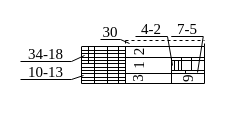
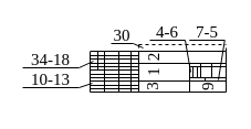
  <mxCell id="0" />
  <mxCell id="1" parent="0" />
  <mxCell id="2" value="" style="rounded=0;whiteSpace=wrap;html=1;fontSize=15;noLabel=1;fontColor=none;strokeColor=none;" vertex="1" parent="1"><mxGeometry x="100" y="26" width="21" height="19" as="geometry" /></mxCell>
  <mxCell id="3" value="" style="rounded=0;whiteSpace=wrap;html=1;fontSize=15;noLabel=1;fontColor=none;strokeColor=none;" vertex="1" parent="1"><mxGeometry x="170" y="23" width="34" height="22" as="geometry" /></mxCell>
  <mxCell id="4" value="" style="rounded=0;whiteSpace=wrap;html=1;fontSize=15;noLabel=1;fontColor=none;strokeColor=none;" parent="1" vertex="1"><mxGeometry x="135" y="23" width="32" height="22" as="geometry" /></mxCell>
  <mxCell id="5" value="" style="endArrow=none;html=1;fontSize=15;" parent="1" edge="1"><mxGeometry width="50" height="50" relative="1" as="geometry"><mxPoint x="81" y="83" as="sourcePoint" /><mxPoint x="81" y="46.333" as="targetPoint" /></mxGeometry></mxCell>
  <mxCell id="6" value="" style="endArrow=none;html=1;fontSize=15;" parent="1" edge="1"><mxGeometry width="50" height="50" relative="1" as="geometry"><mxPoint x="81" y="83" as="sourcePoint" /><mxPoint x="204" y="83" as="targetPoint" /></mxGeometry></mxCell>
  <mxCell id="7" value="" style="endArrow=none;html=1;fontSize=15;" parent="1" edge="1"><mxGeometry width="50" height="50" relative="1" as="geometry"><mxPoint x="204" y="83" as="sourcePoint" /><mxPoint x="204" y="46" as="targetPoint" /></mxGeometry></mxCell>
  <mxCell id="8" value="" style="endArrow=none;html=1;fontSize=15;" parent="1" edge="1"><mxGeometry width="50" height="50" relative="1" as="geometry"><mxPoint x="81" y="46" as="sourcePoint" /><mxPoint x="204" y="46" as="targetPoint" /></mxGeometry></mxCell>
  <mxCell id="9" value="&lt;font face=&quot;Verdana&quot; style=&quot;font-size: 15px&quot;&gt;7-5&lt;/font&gt;" style="text;html=1;strokeColor=none;fillColor=none;align=center;verticalAlign=middle;whiteSpace=wrap;rounded=0;fontSize=15;" parent="1" vertex="1"><mxGeometry x="170.75" y="20" width="32" height="16" as="geometry" /></mxCell>
  <mxCell id="10" value="" style="endArrow=none;html=1;fontSize=15;" parent="1" edge="1"><mxGeometry width="50" height="50" relative="1" as="geometry"><mxPoint x="88" y="63" as="sourcePoint" /><mxPoint x="88" y="46.003" as="targetPoint" /></mxGeometry></mxCell>
  <mxCell id="11" value="" style="endArrow=none;html=1;fontSize=15;" parent="1" edge="1"><mxGeometry width="50" height="50" relative="1" as="geometry"><mxPoint x="94" y="82.67" as="sourcePoint" /><mxPoint x="94" y="46.003" as="targetPoint" /></mxGeometry></mxCell>
  <mxCell id="12" value="" style="endArrow=none;html=1;fontSize=15;" parent="1" edge="1"><mxGeometry width="50" height="50" relative="1" as="geometry"><mxPoint x="107" y="82.67" as="sourcePoint" /><mxPoint x="107" y="46.003" as="targetPoint" /></mxGeometry></mxCell>
  <mxCell id="13" value="" style="endArrow=none;html=1;fontSize=15;" parent="1" edge="1"><mxGeometry width="50" height="50" relative="1" as="geometry"><mxPoint x="118" y="82.67" as="sourcePoint" /><mxPoint x="118" y="46.003" as="targetPoint" /></mxGeometry></mxCell>
  <mxCell id="14" value="" style="endArrow=none;html=1;fontSize=15;" parent="1" edge="1"><mxGeometry width="50" height="50" relative="1" as="geometry"><mxPoint x="125" y="82.67" as="sourcePoint" /><mxPoint x="125" y="46.003" as="targetPoint" /></mxGeometry></mxCell>
  <mxCell id="15" value="" style="endArrow=none;html=1;fontSize=15;" parent="1" edge="1"><mxGeometry width="50" height="50" relative="1" as="geometry"><mxPoint x="81" y="53" as="sourcePoint" /><mxPoint x="125" y="53" as="targetPoint" /></mxGeometry></mxCell>
  <mxCell id="16" value="" style="endArrow=none;html=1;fontSize=15;" parent="1" edge="1"><mxGeometry width="50" height="50" relative="1" as="geometry"><mxPoint x="81" y="63" as="sourcePoint" /><mxPoint x="125" y="63" as="targetPoint" /></mxGeometry></mxCell>
  <mxCell id="17" value="" style="endArrow=none;html=1;fontSize=15;" parent="1" edge="1"><mxGeometry width="50" height="50" relative="1" as="geometry"><mxPoint x="171.01" y="60" as="sourcePoint" /><mxPoint x="204.01" y="60" as="targetPoint" /></mxGeometry></mxCell>
  <mxCell id="18" value="" style="endArrow=none;html=1;fontSize=15;" parent="1" edge="1"><mxGeometry width="50" height="50" relative="1" as="geometry"><mxPoint x="81" y="73" as="sourcePoint" /><mxPoint x="204" y="73" as="targetPoint" /></mxGeometry></mxCell>
  <mxCell id="19" value="" style="endArrow=none;html=1;fontSize=15;" parent="1" edge="1"><mxGeometry width="50" height="50" relative="1" as="geometry"><mxPoint x="171" y="82.67" as="sourcePoint" /><mxPoint x="171" y="57" as="targetPoint" /></mxGeometry></mxCell>
  <mxCell id="20" value="" style="endArrow=none;html=1;fontSize=15;" parent="1" edge="1"><mxGeometry width="50" height="50" relative="1" as="geometry"><mxPoint x="181" y="70" as="sourcePoint" /><mxPoint x="181" y="57" as="targetPoint" /></mxGeometry></mxCell>
  <mxCell id="21" value="" style="endArrow=none;html=1;fontSize=15;" parent="1" edge="1"><mxGeometry width="50" height="50" relative="1" as="geometry"><mxPoint x="191" y="70" as="sourcePoint" /><mxPoint x="191" y="57" as="targetPoint" /></mxGeometry></mxCell>
  <mxCell id="22" value="" style="endArrow=none;html=1;fontSize=15;" parent="1" edge="1"><mxGeometry width="50" height="50" relative="1" as="geometry"><mxPoint x="81" y="50" as="sourcePoint" /><mxPoint x="125" y="50" as="targetPoint" /></mxGeometry></mxCell>
  <mxCell id="23" value="" style="endArrow=none;html=1;fontSize=15;" parent="1" edge="1"><mxGeometry width="50" height="50" relative="1" as="geometry"><mxPoint x="81.54" y="57" as="sourcePoint" /><mxPoint x="204" y="57" as="targetPoint" /></mxGeometry></mxCell>
  <mxCell id="24" value="" style="endArrow=none;html=1;fontSize=15;" parent="1" edge="1"><mxGeometry width="50" height="50" relative="1" as="geometry"><mxPoint x="81" y="60" as="sourcePoint" /><mxPoint x="125" y="60" as="targetPoint" /></mxGeometry></mxCell>
  <mxCell id="25" value="" style="endArrow=none;html=1;fontSize=15;" parent="1" edge="1"><mxGeometry width="50" height="50" relative="1" as="geometry"><mxPoint x="81" y="67" as="sourcePoint" /><mxPoint x="125" y="67" as="targetPoint" /></mxGeometry></mxCell>
  <mxCell id="26" value="" style="endArrow=none;html=1;fontSize=15;" parent="1" edge="1"><mxGeometry width="50" height="50" relative="1" as="geometry"><mxPoint x="81" y="70" as="sourcePoint" /><mxPoint x="125" y="70" as="targetPoint" /></mxGeometry></mxCell>
  <mxCell id="27" value="" style="endArrow=none;html=1;fontSize=15;" parent="1" edge="1"><mxGeometry width="50" height="50" relative="1" as="geometry"><mxPoint x="81" y="77" as="sourcePoint" /><mxPoint x="125" y="77" as="targetPoint" /></mxGeometry></mxCell>
  <mxCell id="28" value="" style="endArrow=none;html=1;fontSize=15;" parent="1" edge="1"><mxGeometry width="50" height="50" relative="1" as="geometry"><mxPoint x="81" y="80" as="sourcePoint" /><mxPoint x="125" y="80" as="targetPoint" /></mxGeometry></mxCell>
  <mxCell id="29" value="&lt;font face=&quot;Verdana&quot; style=&quot;font-size: 15px;&quot;&gt;2&lt;/font&gt;" style="text;html=1;strokeColor=none;fillColor=none;align=center;verticalAlign=middle;whiteSpace=wrap;rounded=0;fontSize=15;rotation=-90;" parent="1" vertex="1"><mxGeometry x="132.25" y="40.75" width="9.5" height="21.5" as="geometry" /></mxCell>
  <mxCell id="30" value="&lt;font face=&quot;Verdana&quot; style=&quot;font-size: 15px;&quot;&gt;1&lt;/font&gt;" style="text;html=1;strokeColor=none;fillColor=none;align=center;verticalAlign=middle;whiteSpace=wrap;rounded=0;fontSize=15;rotation=-90;" parent="1" vertex="1"><mxGeometry x="133.81" y="54.07" width="6.5" height="22.88" as="geometry" /></mxCell>
  <mxCell id="31" value="&lt;font face=&quot;Verdana&quot; style=&quot;font-size: 15px;&quot;&gt;3&lt;/font&gt;" style="text;html=1;strokeColor=none;fillColor=none;align=center;verticalAlign=middle;whiteSpace=wrap;rounded=0;fontSize=15;rotation=-90;" parent="1" vertex="1"><mxGeometry x="133.53" y="67.35" width="8" height="22.06" as="geometry" /></mxCell>
  <mxCell id="32" value="&lt;font face=&quot;Verdana&quot; style=&quot;font-size: 15px;&quot;&gt;9&lt;/font&gt;" style="text;html=1;strokeColor=none;fillColor=none;align=center;verticalAlign=middle;whiteSpace=wrap;rounded=0;fontSize=15;rotation=-90;" parent="1" vertex="1"><mxGeometry x="183.16" y="62.6" width="8.7" height="31.5" as="geometry" /></mxCell>
  <mxCell id="33" value="" style="endArrow=none;html=1;fontSize=15;entryX=0;entryY=1;entryDx=0;entryDy=0;exitX=1;exitY=1;exitDx=0;exitDy=0;" parent="1" source="9" target="9" edge="1"><mxGeometry width="50" height="50" relative="1" as="geometry"><mxPoint x="34.75" y="56" as="sourcePoint" /><mxPoint x="84.75" y="6" as="targetPoint" /></mxGeometry></mxCell>
  <mxCell id="34" value="&lt;font face=&quot;Verdana&quot; style=&quot;font-size: 15px&quot;&gt;34-18&lt;/font&gt;" style="text;html=1;strokeColor=none;fillColor=none;align=center;verticalAlign=middle;whiteSpace=wrap;rounded=0;fontSize=15;" parent="1" vertex="1"><mxGeometry x="20" y="45" width="51" height="16" as="geometry" /></mxCell>
  <mxCell id="35" value="" style="endArrow=none;html=1;fontSize=15;entryX=0;entryY=1;entryDx=0;entryDy=0;exitX=1;exitY=1;exitDx=0;exitDy=0;" parent="1" source="34" target="34" edge="1"><mxGeometry width="50" height="50" relative="1" as="geometry"><mxPoint x="-30" y="72" as="sourcePoint" /><mxPoint x="20" y="22" as="targetPoint" /></mxGeometry></mxCell>
  <mxCell id="36" value="" style="endArrow=none;html=1;fontSize=15;entryX=1;entryY=1;entryDx=0;entryDy=0;" parent="1" target="34" edge="1"><mxGeometry width="50" height="50" relative="1" as="geometry"><mxPoint x="84" y="55" as="sourcePoint" /><mxPoint x="60" y="58" as="targetPoint" /></mxGeometry></mxCell>
  <mxCell id="37" value="&lt;font face=&quot;Verdana&quot; style=&quot;font-size: 15px;&quot;&gt;10-13&lt;/font&gt;" style="text;html=1;strokeColor=none;fillColor=none;align=center;verticalAlign=middle;whiteSpace=wrap;rounded=0;fontSize=15;" parent="1" vertex="1"><mxGeometry x="20" y="63" width="51" height="16" as="geometry" /></mxCell>
  <mxCell id="38" value="" style="endArrow=none;html=1;fontSize=15;entryX=0;entryY=1;entryDx=0;entryDy=0;exitX=1;exitY=1;exitDx=0;exitDy=0;" parent="1" source="37" target="37" edge="1"><mxGeometry width="50" height="50" relative="1" as="geometry"><mxPoint x="-30" y="90.34" as="sourcePoint" /><mxPoint x="20" y="40.34" as="targetPoint" /></mxGeometry></mxCell>
  <mxCell id="39" value="" style="endArrow=none;html=1;fontSize=15;entryX=1;entryY=1;entryDx=0;entryDy=0;" parent="1" target="37" edge="1"><mxGeometry width="50" height="50" relative="1" as="geometry"><mxPoint x="83" y="75" as="sourcePoint" /><mxPoint x="60" y="76.34" as="targetPoint" /></mxGeometry></mxCell>
  <mxCell id="40" value="" style="endArrow=none;html=1;fontSize=15;entryX=1;entryY=1;entryDx=0;entryDy=0;" parent="1" target="9" edge="1"><mxGeometry width="50" height="50" relative="1" as="geometry"><mxPoint x="197" y="72" as="sourcePoint" /><mxPoint x="157" y="-7" as="targetPoint" /></mxGeometry></mxCell>
  <mxCell id="41" value="" style="endArrow=none;html=1;fontSize=15;" parent="1" edge="1"><mxGeometry width="50" height="50" relative="1" as="geometry"><mxPoint x="171.01" y="70" as="sourcePoint" /><mxPoint x="204.01" y="70" as="targetPoint" /></mxGeometry></mxCell>
  <mxCell id="42" value="" style="endArrow=none;html=1;fontSize=15;" parent="1" edge="1"><mxGeometry width="50" height="50" relative="1" as="geometry"><mxPoint x="174" y="70" as="sourcePoint" /><mxPoint x="174" y="60" as="targetPoint" /></mxGeometry></mxCell>
  <mxCell id="43" value="" style="endArrow=none;html=1;fontSize=15;" parent="1" edge="1"><mxGeometry width="50" height="50" relative="1" as="geometry"><mxPoint x="178" y="70" as="sourcePoint" /><mxPoint x="178" y="60" as="targetPoint" /></mxGeometry></mxCell>
  <mxCell id="44" value="" style="endArrow=none;html=1;fontSize=15;" parent="1" edge="1"><mxGeometry width="50" height="50" relative="1" as="geometry"><mxPoint x="185" y="73" as="sourcePoint" /><mxPoint x="185" y="70" as="targetPoint" /></mxGeometry></mxCell>
- <mxCell id="45" value="&lt;font face=&quot;Verdana&quot; style=&quot;font-size: 15px&quot;&gt;4-2&lt;/font&gt;" style="text;html=1;strokeColor=none;fillColor=none;align=center;verticalAlign=middle;whiteSpace=wrap;rounded=0;fontSize=15;" parent="1" vertex="1"><mxGeometry x="135" y="20" width="32" height="16" as="geometry" /></mxCell>
+ <mxCell id="45" value="&lt;font face=&quot;Verdana&quot; style=&quot;font-size: 15px&quot;&gt;4-6&lt;/font&gt;" style="text;html=1;strokeColor=none;fillColor=none;align=center;verticalAlign=middle;whiteSpace=wrap;rounded=0;fontSize=15;" parent="1" vertex="1"><mxGeometry x="135" y="20" width="32" height="16" as="geometry" /></mxCell>
  <mxCell id="46" value="" style="endArrow=none;html=1;fontSize=15;entryX=0;entryY=1;entryDx=0;entryDy=0;exitX=1;exitY=1;exitDx=0;exitDy=0;" parent="1" source="45" target="45" edge="1"><mxGeometry width="50" height="50" relative="1" as="geometry"><mxPoint x="-4.25" y="47" as="sourcePoint" /><mxPoint x="45.75" y="-3" as="targetPoint" /></mxGeometry></mxCell>
  <mxCell id="47" value="" style="endArrow=none;html=1;fontSize=15;entryX=1;entryY=1;entryDx=0;entryDy=0;" parent="1" target="45" edge="1"><mxGeometry width="50" height="50" relative="1" as="geometry"><mxPoint x="172" y="65" as="sourcePoint" /><mxPoint x="118" y="-16" as="targetPoint" /></mxGeometry></mxCell>
  <mxCell id="48" value="" style="endArrow=none;html=1;fontSize=15;dashed=1;" edge="1" parent="1"><mxGeometry width="50" height="50" relative="1" as="geometry"><mxPoint x="125" y="40" as="sourcePoint" /><mxPoint x="204" y="40" as="targetPoint" /></mxGeometry></mxCell>
  <mxCell id="49" value="" style="endArrow=none;html=1;fontSize=15;dashed=1;" edge="1" parent="1"><mxGeometry width="50" height="50" relative="1" as="geometry"><mxPoint x="125" y="40" as="sourcePoint" /><mxPoint x="125" y="46" as="targetPoint" /></mxGeometry></mxCell>
  <mxCell id="50" value="" style="endArrow=none;html=1;fontSize=15;dashed=1;" edge="1" parent="1"><mxGeometry width="50" height="50" relative="1" as="geometry"><mxPoint x="204" y="46" as="sourcePoint" /><mxPoint x="204" y="40" as="targetPoint" /></mxGeometry></mxCell>
  <mxCell id="51" value="&lt;font face=&quot;Verdana&quot; style=&quot;font-size: 15px&quot;&gt;30&lt;/font&gt;" style="text;html=1;strokeColor=none;fillColor=none;align=center;verticalAlign=middle;whiteSpace=wrap;rounded=0;fontSize=15;" vertex="1" parent="1"><mxGeometry x="100" y="23" width="20" height="16" as="geometry" /></mxCell>
  <mxCell id="52" value="" style="endArrow=none;html=1;fontSize=15;entryX=0;entryY=1;entryDx=0;entryDy=0;exitX=1;exitY=1;exitDx=0;exitDy=0;" edge="1" parent="1" source="51" target="51"><mxGeometry width="50" height="50" relative="1" as="geometry"><mxPoint x="-47.25" y="46" as="sourcePoint" /><mxPoint x="2.75" y="-4" as="targetPoint" /></mxGeometry></mxCell>
  <mxCell id="53" value="" style="endArrow=none;html=1;fontSize=15;entryX=1;entryY=1;entryDx=0;entryDy=0;" edge="1" parent="1" target="51"><mxGeometry width="50" height="50" relative="1" as="geometry"><mxPoint x="129" y="43" as="sourcePoint" /><mxPoint x="75" y="-16" as="targetPoint" /></mxGeometry></mxCell>
